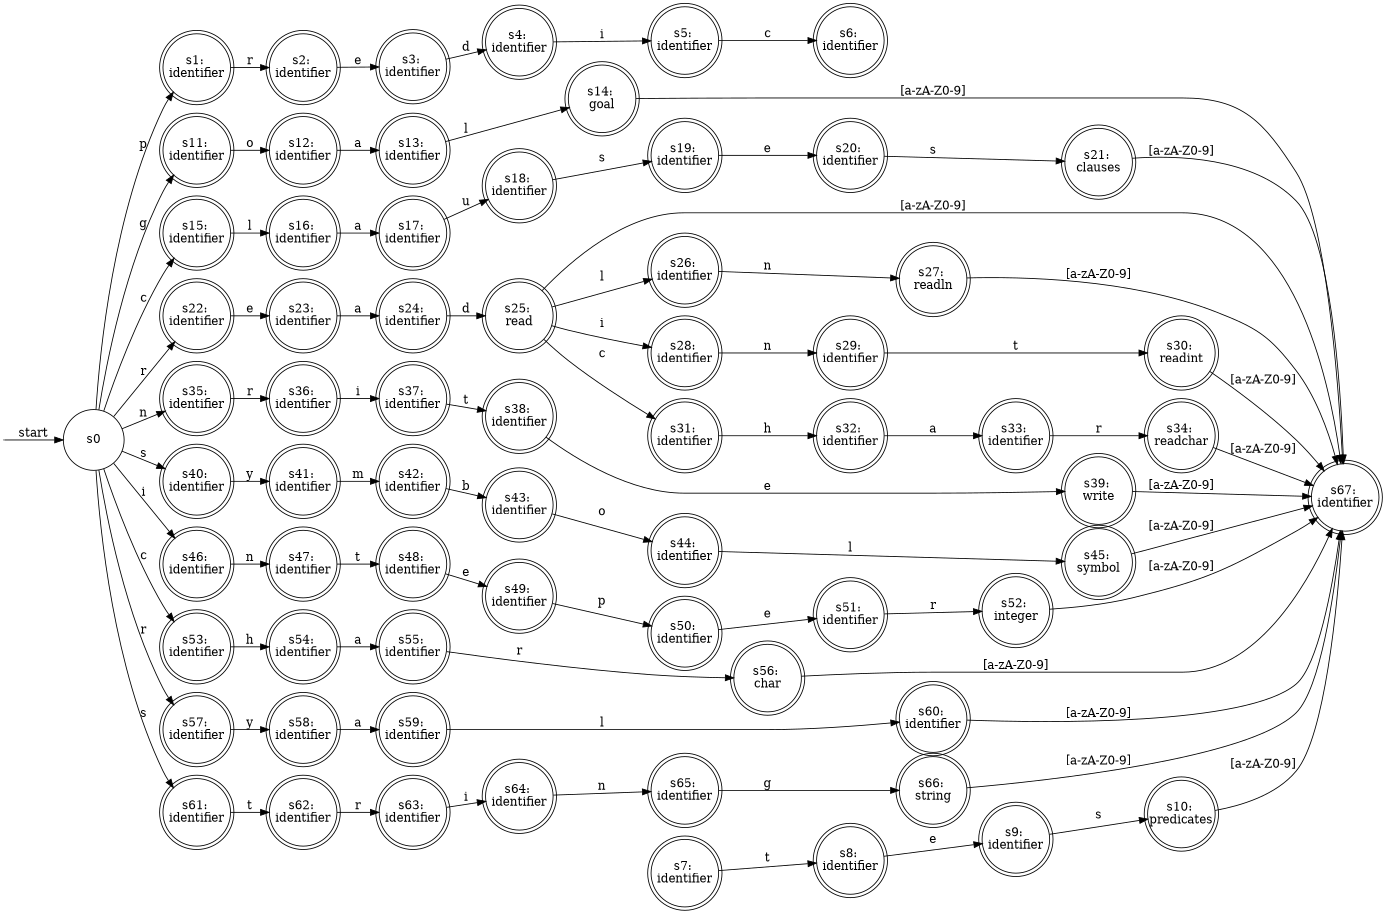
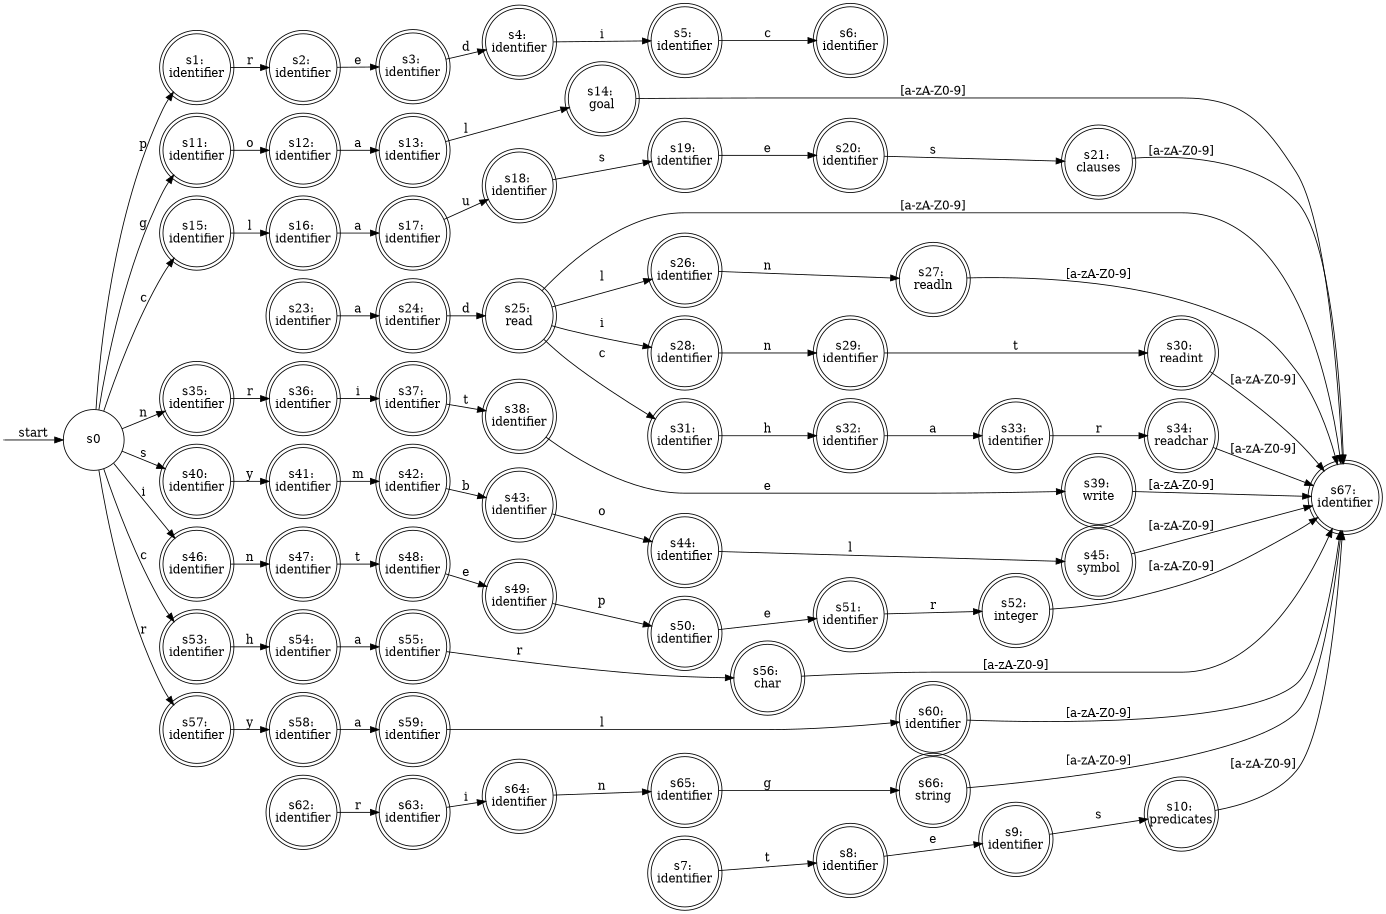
  digraph {
    rankdir=LR
    node [fixedsize=true shape=doublecircle]
    edge [shape=normal]
    start_reserved_words [shape=point width=0]
    s0 [shape=circle width=1]
    n3 [label="s1: \nidentifier" width=1]
    n4 [label="s11: \nidentifier" width=1]
    n5 [label="s15: \nidentifier" width=1]
-   n6 [label="s22: \nidentifier" width=1]
    n7 [label="s35: \nidentifier" width=1]
    n8 [label="s40: \nidentifier" width=1]
    n9 [label="s46: \nidentifier" width=1]
    n10 [label="s53: \nidentifier" width=1]
    n11 [label="s57: \nidentifier" width=1]
-   n12 [label="s61: \nidentifier" width=1]
    n13 [label="s2: \nidentifier" width=1]
    n14 [label="s12: \nidentifier" width=1]
    n15 [label="s16: \nidentifier" width=1]
    n16 [label="s23: \nidentifier" width=1]
    n17 [label="s36: \nidentifier" width=1]
    n18 [label="s41: \nidentifier" width=1]
    n19 [label="s47: \nidentifier" width=1]
    n20 [label="s54: \nidentifier" width=1]
    n21 [label="s58: \nidentifier" width=1]
    n22 [label="s62: \nidentifier" width=1]
    n23 [label="s67: \nidentifier" width=1]
    n24 [label="s3: \nidentifier" width=1]
    n25 [label="s4: \nidentifier" width=1]
    n26 [label="s5: \nidentifier" width=1]
    n27 [label="s6: \nidentifier" width=1]
    n28 [label="s7: \nidentifier" width=1]
    n29 [label="s8: \nidentifier" width=1]
    n30 [label="s9: \nidentifier" width=1]
    n31 [label="s10: \npredicates" width=1]
    n32 [label="s13: \nidentifier" width=1]
    n33 [label="s14: \ngoal" width=1]
    n34 [label="s17: \nidentifier" width=1]
    n35 [label="s18: \nidentifier" width=1]
    n36 [label="s19: \nidentifier" width=1]
    n37 [label="s20: \nidentifier" width=1]
    n38 [label="s21: \nclauses" width=1]
    n39 [label="s24: \nidentifier" width=1]
    n40 [label="s25: \nread" width=1]
    n41 [label="s26: \nidentifier" width=1]
    n42 [label="s28: \nidentifier" width=1]
    n43 [label="s31: \nidentifier" width=1]
    n44 [label="s27: \nreadln" width=1]
    n45 [label="s29: \nidentifier" width=1]
    n46 [label="s32: \nidentifier" width=1]
    n47 [label="s30: \nreadint" width=1]
    n48 [label="s33: \nidentifier" width=1]
    n49 [label="s34: \nreadchar" width=1]
    n50 [label="s37: \nidentifier" width=1]
    n51 [label="s38: \nidentifier" width=1]
    n52 [label="s39: \nwrite" width=1]
    n53 [label="s42: \nidentifier" width=1]
    n54 [label="s43: \nidentifier" width=1]
    n55 [label="s44: \nidentifier" width=1]
    n56 [label="s45: \nsymbol" width=1]
    n57 [label="s48: \nidentifier" width=1]
    n58 [label="s49: \nidentifier" width=1]
    n59 [label="s50: \nidentifier" width=1]
    n60 [label="s51: \nidentifier" width=1]
    n61 [label="s52: \ninteger" width=1]
    n62 [label="s55: \nidentifier" width=1]
    n63 [label="s56: \nchar" width=1]
    n64 [label="s59: \nidentifier" width=1]
    n65 [label="s60: \nidentifier" width=1]
    n66 [label="s63: \nidentifier" width=1]
    n67 [label="s64: \nidentifier" width=1]
    n68 [label="s65: \nidentifier" width=1]
    n69 [label="s66: \nstring" width=1]
    start_reserved_words -> s0 [label=start]
    s0 -> n3 [label=p]
    s0 -> n4 [label=g]
    s0 -> n5 [label=c]
-   s0 -> n6 [label=r]
    s0 -> n7 [label=n]
    s0 -> n8 [label=s]
    s0 -> n9 [label=i]
    s0 -> n10 [label=c]
    s0 -> n11 [label=r]
-   s0 -> n12 [label=s]
    n3 -> n13 [label=r]
    n4 -> n14 [label=o]
    n5 -> n15 [label=l]
-   n6 -> n16 [label=e]
    n7 -> n17 [label=r]
    n8 -> n18 [label=y]
    n9 -> n19 [label=n]
    n10 -> n20 [label=h]
    n11 -> n21 [label=y]
-   n12 -> n22 [label=t]
    n13 -> n24 [label=e]
    n14 -> n32 [label=a]
    n15 -> n34 [label=a]
    n16 -> n39 [label=a]
    n17 -> n50 [label=i]
    n18 -> n53 [label=m]
    n19 -> n57 [label=t]
    n20 -> n62 [label=a]
    n21 -> n64 [label=a]
    n22 -> n66 [label=r]
    n24 -> n25 [label=d]
    n25 -> n26 [label=i]
    n26 -> n27 [label=c]
    n28 -> n29 [label=t]
    n29 -> n30 [label=e]
    n30 -> n31 [label=s]
    n31 -> n23 [label="[a-zA-Z0-9]"]
    n32 -> n33 [label=l]
    n33 -> n23 [label="[a-zA-Z0-9]"]
    n34 -> n35 [label=u]
    n35 -> n36 [label=s]
    n36 -> n37 [label=e]
    n37 -> n38 [label=s]
    n38 -> n23 [label="[a-zA-Z0-9]"]
    n39 -> n40 [label=d]
    n40 -> n23 [label="[a-zA-Z0-9]"]
    n40 -> n41 [label=l]
    n40 -> n42 [label=i]
    n40 -> n43 [label=c]
    n41 -> n44 [label=n]
    n42 -> n45 [label=n]
    n43 -> n46 [label=h]
    n44 -> n23 [label="[a-zA-Z0-9]"]
    n45 -> n47 [label=t]
    n46 -> n48 [label=a]
    n47 -> n23 [label="[a-zA-Z0-9]"]
    n48 -> n49 [label=r]
    n49 -> n23 [label="[a-zA-Z0-9]"]
    n50 -> n51 [label=t]
    n51 -> n52 [label=e]
    n52 -> n23 [label="[a-zA-Z0-9]"]
    n53 -> n54 [label=b]
    n54 -> n55 [label=o]
    n55 -> n56 [label=l]
    n56 -> n23 [label="[a-zA-Z0-9]"]
    n57 -> n58 [label=e]
    n58 -> n59 [label=p]
    n59 -> n60 [label=e]
    n60 -> n61 [label=r]
    n61 -> n23 [label="[a-zA-Z0-9]"]
    n62 -> n63 [label=r]
    n63 -> n23 [label="[a-zA-Z0-9]"]
    n64 -> n65 [label=l]
    n65 -> n23 [label="[a-zA-Z0-9]"]
    n66 -> n67 [label=i]
    n67 -> n68 [label=n]
    n68 -> n69 [label=g]
    n69 -> n23 [label="[a-zA-Z0-9]"]
  }
